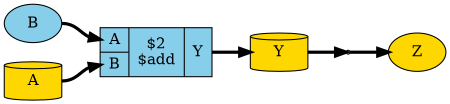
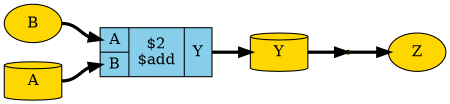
  digraph {
    rankdir=LR
    remincross=true
    node [color=black fontcolor=black shape=cylinder style=filled fillcolor=gold]
    edge [color=black fontcolor=black headport=w style="setlinewidth(3)" tailport=e]
    n1 [label=A]
    n2 [label="{{<p1> A|<p2> B}|$2\n$add|{<p3> Y}}" shape=record fillcolor=skyblue color="" fontcolor=""]
-   n3 [label=B shape=ellipse fillcolor=skyblue]
+   n3 [label=B shape=ellipse]
    n4 [label=Y]
    x0 [shape=point color="" fontcolor=""]
    n6 [label=Z shape=ellipse]
    n1 -> n2 [headport="p2:w"]
    n2 -> n4 [tailport="p3:e"]
    n3 -> n2 [headport="p1:w"]
    n4 -> x0
    x0 -> n6
  }
